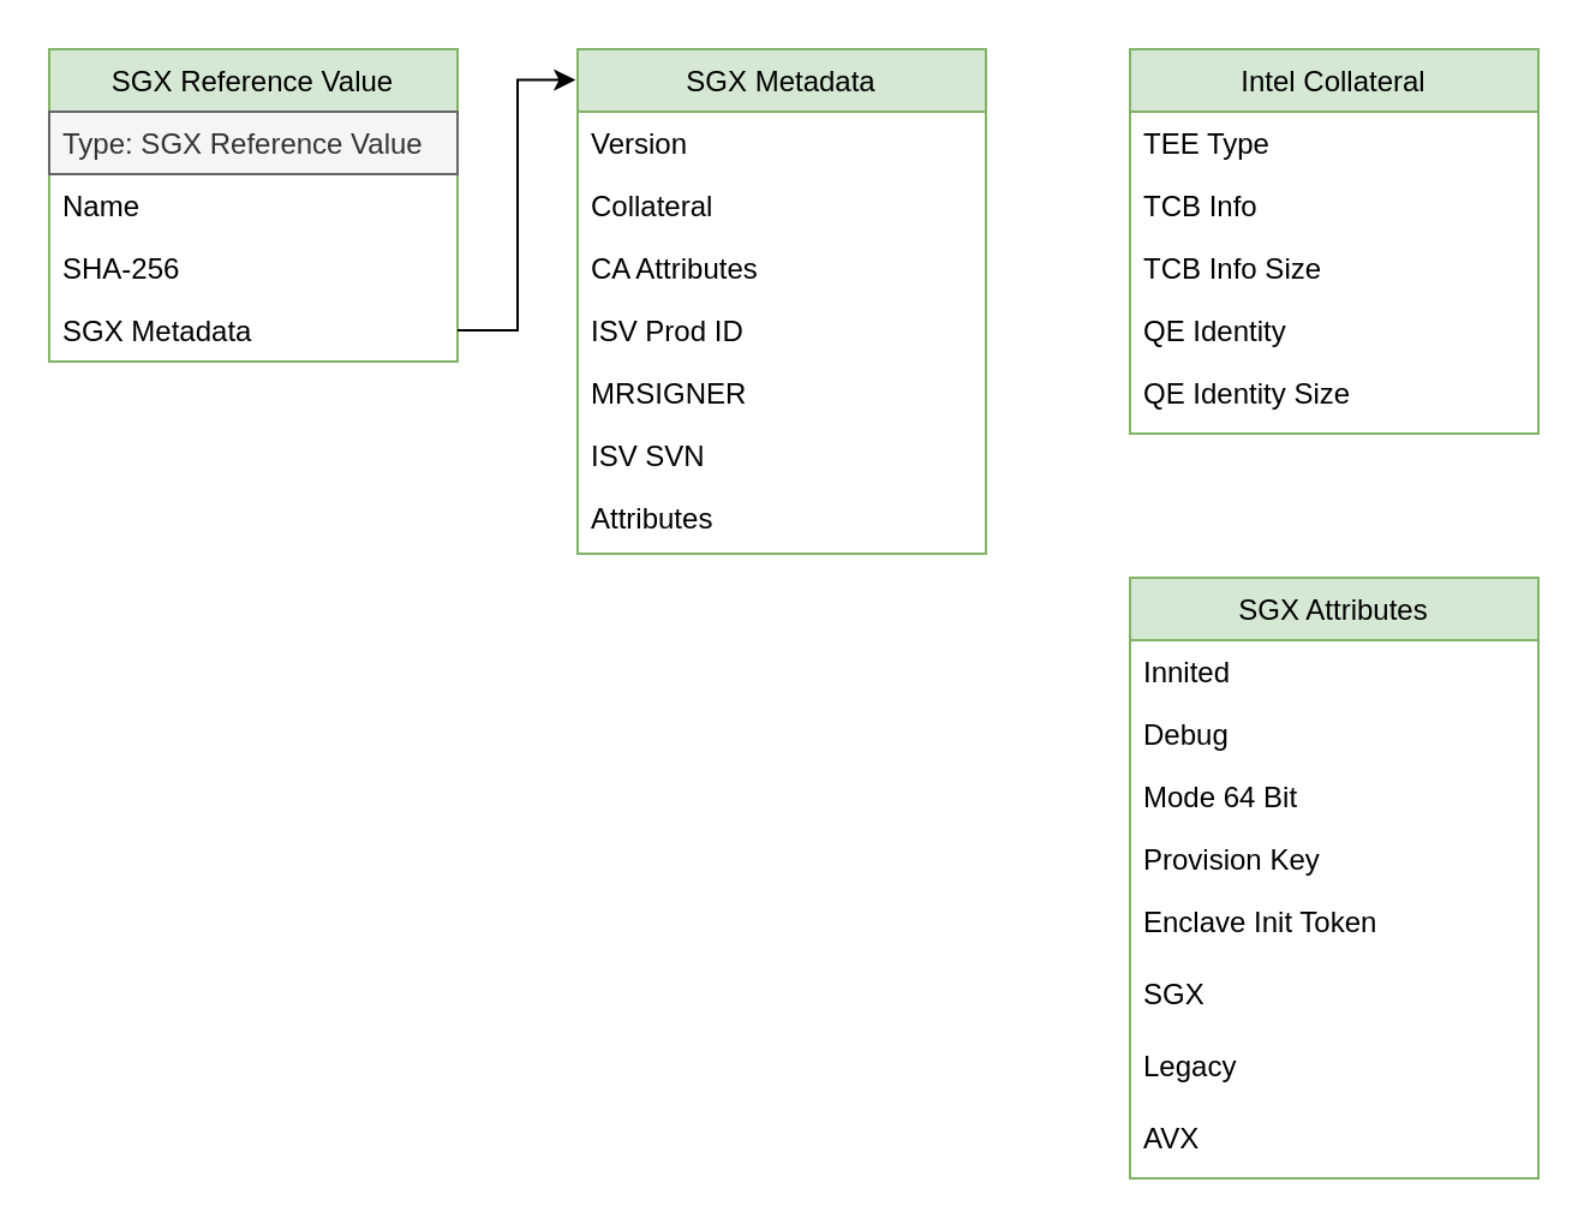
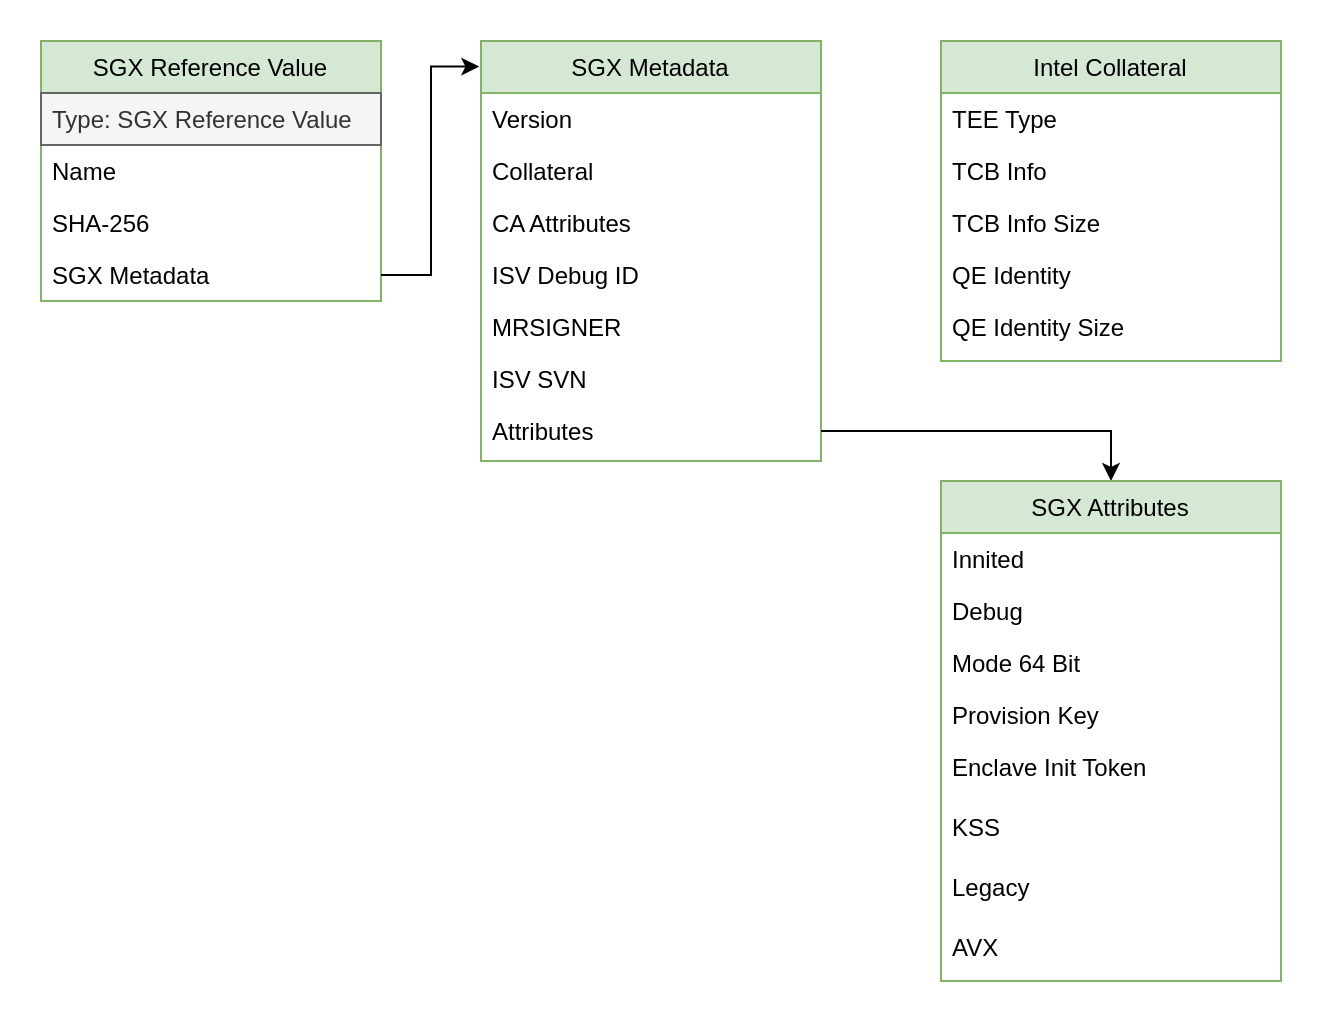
  <mxCell id="0" />
  <mxCell id="1" parent="0" />
  <mxCell id="2" value="SGX Reference Value" style="swimlane;fontStyle=0;childLayout=stackLayout;horizontal=1;startSize=26;horizontalStack=0;resizeParent=1;resizeParentMax=0;resizeLast=0;collapsible=1;marginBottom=0;fillColor=#d5e8d4;strokeColor=#82b366;" vertex="1" parent="1"><mxGeometry x="20" y="20" width="170" height="130" as="geometry"><mxRectangle x="680" y="455" width="50" height="26" as="alternateBounds" /></mxGeometry></mxCell>
  <mxCell id="3" value="Type: SGX Reference Value" style="text;strokeColor=#666666;fillColor=#f5f5f5;align=left;verticalAlign=top;spacingLeft=4;spacingRight=4;overflow=hidden;rotatable=0;points=[[0,0.5],[1,0.5]];portConstraint=eastwest;fontColor=#333333;" vertex="1" parent="2"><mxGeometry y="26" width="170" height="26" as="geometry" /></mxCell>
  <mxCell id="4" value="Name" style="text;strokeColor=none;fillColor=none;align=left;verticalAlign=top;spacingLeft=4;spacingRight=4;overflow=hidden;rotatable=0;points=[[0,0.5],[1,0.5]];portConstraint=eastwest;" vertex="1" parent="2"><mxGeometry y="52" width="170" height="26" as="geometry" /></mxCell>
  <mxCell id="5" value="SHA-256" style="text;strokeColor=none;fillColor=none;align=left;verticalAlign=top;spacingLeft=4;spacingRight=4;overflow=hidden;rotatable=0;points=[[0,0.5],[1,0.5]];portConstraint=eastwest;" vertex="1" parent="2"><mxGeometry y="78" width="170" height="26" as="geometry" /></mxCell>
  <mxCell id="6" value="SGX Metadata" style="text;strokeColor=none;fillColor=none;align=left;verticalAlign=top;spacingLeft=4;spacingRight=4;overflow=hidden;rotatable=0;points=[[0,0.5],[1,0.5]];portConstraint=eastwest;" vertex="1" parent="2"><mxGeometry y="104" width="170" height="26" as="geometry" /></mxCell>
  <mxCell id="7" value="SGX Metadata" style="swimlane;fontStyle=0;childLayout=stackLayout;horizontal=1;startSize=26;horizontalStack=0;resizeParent=1;resizeParentMax=0;resizeLast=0;collapsible=1;marginBottom=0;fillColor=#d5e8d4;strokeColor=#82b366;" vertex="1" parent="1"><mxGeometry x="240" y="20" width="170" height="210" as="geometry"><mxRectangle x="680" y="455" width="50" height="26" as="alternateBounds" /></mxGeometry></mxCell>
  <mxCell id="8" value="Version" style="text;strokeColor=none;fillColor=none;align=left;verticalAlign=top;spacingLeft=4;spacingRight=4;overflow=hidden;rotatable=0;points=[[0,0.5],[1,0.5]];portConstraint=eastwest;" vertex="1" parent="7"><mxGeometry y="26" width="170" height="26" as="geometry" /></mxCell>
  <mxCell id="9" value="Collateral" style="text;strokeColor=none;fillColor=none;align=left;verticalAlign=top;spacingLeft=4;spacingRight=4;overflow=hidden;rotatable=0;points=[[0,0.5],[1,0.5]];portConstraint=eastwest;" vertex="1" parent="7"><mxGeometry y="52" width="170" height="26" as="geometry" /></mxCell>
  <mxCell id="10" value="CA Attributes" style="text;strokeColor=none;fillColor=none;align=left;verticalAlign=top;spacingLeft=4;spacingRight=4;overflow=hidden;rotatable=0;points=[[0,0.5],[1,0.5]];portConstraint=eastwest;" vertex="1" parent="7"><mxGeometry y="78" width="170" height="132" as="geometry" /></mxCell>
- <mxCell id="11" value="ISV Prod ID" style="text;strokeColor=none;fillColor=none;align=left;verticalAlign=top;spacingLeft=4;spacingRight=4;overflow=hidden;rotatable=0;points=[[0,0.5],[1,0.5]];portConstraint=eastwest;" vertex="1" parent="1"><mxGeometry x="240" y="124" width="170" height="26" as="geometry" /></mxCell>
+ <mxCell id="11" value="ISV Debug ID" style="text;strokeColor=none;fillColor=none;align=left;verticalAlign=top;spacingLeft=4;spacingRight=4;overflow=hidden;rotatable=0;points=[[0,0.5],[1,0.5]];portConstraint=eastwest;" vertex="1" parent="1"><mxGeometry x="240" y="124" width="170" height="26" as="geometry" /></mxCell>
  <mxCell id="12" value="MRSIGNER" style="text;strokeColor=none;fillColor=none;align=left;verticalAlign=top;spacingLeft=4;spacingRight=4;overflow=hidden;rotatable=0;points=[[0,0.5],[1,0.5]];portConstraint=eastwest;" vertex="1" parent="1"><mxGeometry x="240" y="150" width="170" height="30" as="geometry" /></mxCell>
  <mxCell id="13" value="ISV SVN" style="text;strokeColor=none;fillColor=none;align=left;verticalAlign=top;spacingLeft=4;spacingRight=4;overflow=hidden;rotatable=0;points=[[0,0.5],[1,0.5]];portConstraint=eastwest;" vertex="1" parent="1"><mxGeometry x="240" y="176" width="170" height="26" as="geometry" /></mxCell>
+ <mxCell id="14" style="edgeStyle=orthogonalEdgeStyle;rounded=0;orthogonalLoop=1;jettySize=auto;html=1;entryX=0.5;entryY=0;entryDx=0;entryDy=0;" edge="1" parent="1" source="15" target="22"><mxGeometry relative="1" as="geometry" /></mxCell>
  <mxCell id="15" value="Attributes" style="text;strokeColor=none;fillColor=none;align=left;verticalAlign=top;spacingLeft=4;spacingRight=4;overflow=hidden;rotatable=0;points=[[0,0.5],[1,0.5]];portConstraint=eastwest;" vertex="1" parent="1"><mxGeometry x="240" y="202" width="170" height="26" as="geometry" /></mxCell>
  <mxCell id="16" value="Intel Collateral" style="swimlane;fontStyle=0;childLayout=stackLayout;horizontal=1;startSize=26;horizontalStack=0;resizeParent=1;resizeParentMax=0;resizeLast=0;collapsible=1;marginBottom=0;fillColor=#d5e8d4;strokeColor=#82b366;" vertex="1" parent="1"><mxGeometry x="470" y="20" width="170" height="160" as="geometry"><mxRectangle x="680" y="455" width="50" height="26" as="alternateBounds" /></mxGeometry></mxCell>
  <mxCell id="17" value="TEE Type" style="text;strokeColor=none;fillColor=none;align=left;verticalAlign=top;spacingLeft=4;spacingRight=4;overflow=hidden;rotatable=0;points=[[0,0.5],[1,0.5]];portConstraint=eastwest;" vertex="1" parent="16"><mxGeometry y="26" width="170" height="26" as="geometry" /></mxCell>
  <mxCell id="18" value="TCB Info" style="text;strokeColor=none;fillColor=none;align=left;verticalAlign=top;spacingLeft=4;spacingRight=4;overflow=hidden;rotatable=0;points=[[0,0.5],[1,0.5]];portConstraint=eastwest;" vertex="1" parent="16"><mxGeometry y="52" width="170" height="26" as="geometry" /></mxCell>
  <mxCell id="19" value="TCB Info Size" style="text;strokeColor=none;fillColor=none;align=left;verticalAlign=top;spacingLeft=4;spacingRight=4;overflow=hidden;rotatable=0;points=[[0,0.5],[1,0.5]];portConstraint=eastwest;" vertex="1" parent="16"><mxGeometry y="78" width="170" height="26" as="geometry" /></mxCell>
  <mxCell id="20" value="QE Identity" style="text;strokeColor=none;fillColor=none;align=left;verticalAlign=top;spacingLeft=4;spacingRight=4;overflow=hidden;rotatable=0;points=[[0,0.5],[1,0.5]];portConstraint=eastwest;" vertex="1" parent="16"><mxGeometry y="104" width="170" height="26" as="geometry" /></mxCell>
  <mxCell id="21" value="QE Identity Size" style="text;strokeColor=none;fillColor=none;align=left;verticalAlign=top;spacingLeft=4;spacingRight=4;overflow=hidden;rotatable=0;points=[[0,0.5],[1,0.5]];portConstraint=eastwest;" vertex="1" parent="16"><mxGeometry y="130" width="170" height="30" as="geometry" /></mxCell>
  <mxCell id="22" value="SGX Attributes" style="swimlane;fontStyle=0;childLayout=stackLayout;horizontal=1;startSize=26;horizontalStack=0;resizeParent=1;resizeParentMax=0;resizeLast=0;collapsible=1;marginBottom=0;fillColor=#d5e8d4;strokeColor=#82b366;" vertex="1" parent="1"><mxGeometry x="470" y="240" width="170" height="250" as="geometry"><mxRectangle x="680" y="455" width="50" height="26" as="alternateBounds" /></mxGeometry></mxCell>
  <mxCell id="23" value="Innited" style="text;strokeColor=none;fillColor=none;align=left;verticalAlign=top;spacingLeft=4;spacingRight=4;overflow=hidden;rotatable=0;points=[[0,0.5],[1,0.5]];portConstraint=eastwest;" vertex="1" parent="22"><mxGeometry y="26" width="170" height="26" as="geometry" /></mxCell>
  <mxCell id="24" value="Debug" style="text;strokeColor=none;fillColor=none;align=left;verticalAlign=top;spacingLeft=4;spacingRight=4;overflow=hidden;rotatable=0;points=[[0,0.5],[1,0.5]];portConstraint=eastwest;" vertex="1" parent="22"><mxGeometry y="52" width="170" height="26" as="geometry" /></mxCell>
  <mxCell id="25" value="Mode 64 Bit" style="text;strokeColor=none;fillColor=none;align=left;verticalAlign=top;spacingLeft=4;spacingRight=4;overflow=hidden;rotatable=0;points=[[0,0.5],[1,0.5]];portConstraint=eastwest;" vertex="1" parent="22"><mxGeometry y="78" width="170" height="26" as="geometry" /></mxCell>
  <mxCell id="26" value="Provision Key" style="text;strokeColor=none;fillColor=none;align=left;verticalAlign=top;spacingLeft=4;spacingRight=4;overflow=hidden;rotatable=0;points=[[0,0.5],[1,0.5]];portConstraint=eastwest;" vertex="1" parent="22"><mxGeometry y="104" width="170" height="26" as="geometry" /></mxCell>
  <mxCell id="27" value="Enclave Init Token" style="text;strokeColor=none;fillColor=none;align=left;verticalAlign=top;spacingLeft=4;spacingRight=4;overflow=hidden;rotatable=0;points=[[0,0.5],[1,0.5]];portConstraint=eastwest;" vertex="1" parent="22"><mxGeometry y="130" width="170" height="30" as="geometry" /></mxCell>
- <mxCell id="28" value="SGX" style="text;strokeColor=none;fillColor=none;align=left;verticalAlign=top;spacingLeft=4;spacingRight=4;overflow=hidden;rotatable=0;points=[[0,0.5],[1,0.5]];portConstraint=eastwest;" vertex="1" parent="22"><mxGeometry y="160" width="170" height="30" as="geometry" /></mxCell>
+ <mxCell id="28" value="KSS" style="text;strokeColor=none;fillColor=none;align=left;verticalAlign=top;spacingLeft=4;spacingRight=4;overflow=hidden;rotatable=0;points=[[0,0.5],[1,0.5]];portConstraint=eastwest;" vertex="1" parent="22"><mxGeometry y="160" width="170" height="30" as="geometry" /></mxCell>
  <mxCell id="29" value="Legacy" style="text;strokeColor=none;fillColor=none;align=left;verticalAlign=top;spacingLeft=4;spacingRight=4;overflow=hidden;rotatable=0;points=[[0,0.5],[1,0.5]];portConstraint=eastwest;" vertex="1" parent="22"><mxGeometry y="190" width="170" height="30" as="geometry" /></mxCell>
  <mxCell id="30" value="AVX" style="text;strokeColor=none;fillColor=none;align=left;verticalAlign=top;spacingLeft=4;spacingRight=4;overflow=hidden;rotatable=0;points=[[0,0.5],[1,0.5]];portConstraint=eastwest;" vertex="1" parent="22"><mxGeometry y="220" width="170" height="30" as="geometry" /></mxCell>
  <mxCell id="31" style="edgeStyle=orthogonalEdgeStyle;rounded=0;orthogonalLoop=1;jettySize=auto;html=1;exitX=1;exitY=0.5;exitDx=0;exitDy=0;entryX=-0.005;entryY=0.061;entryDx=0;entryDy=0;entryPerimeter=0;" edge="1" parent="1" source="6" target="7"><mxGeometry relative="1" as="geometry" /></mxCell>
